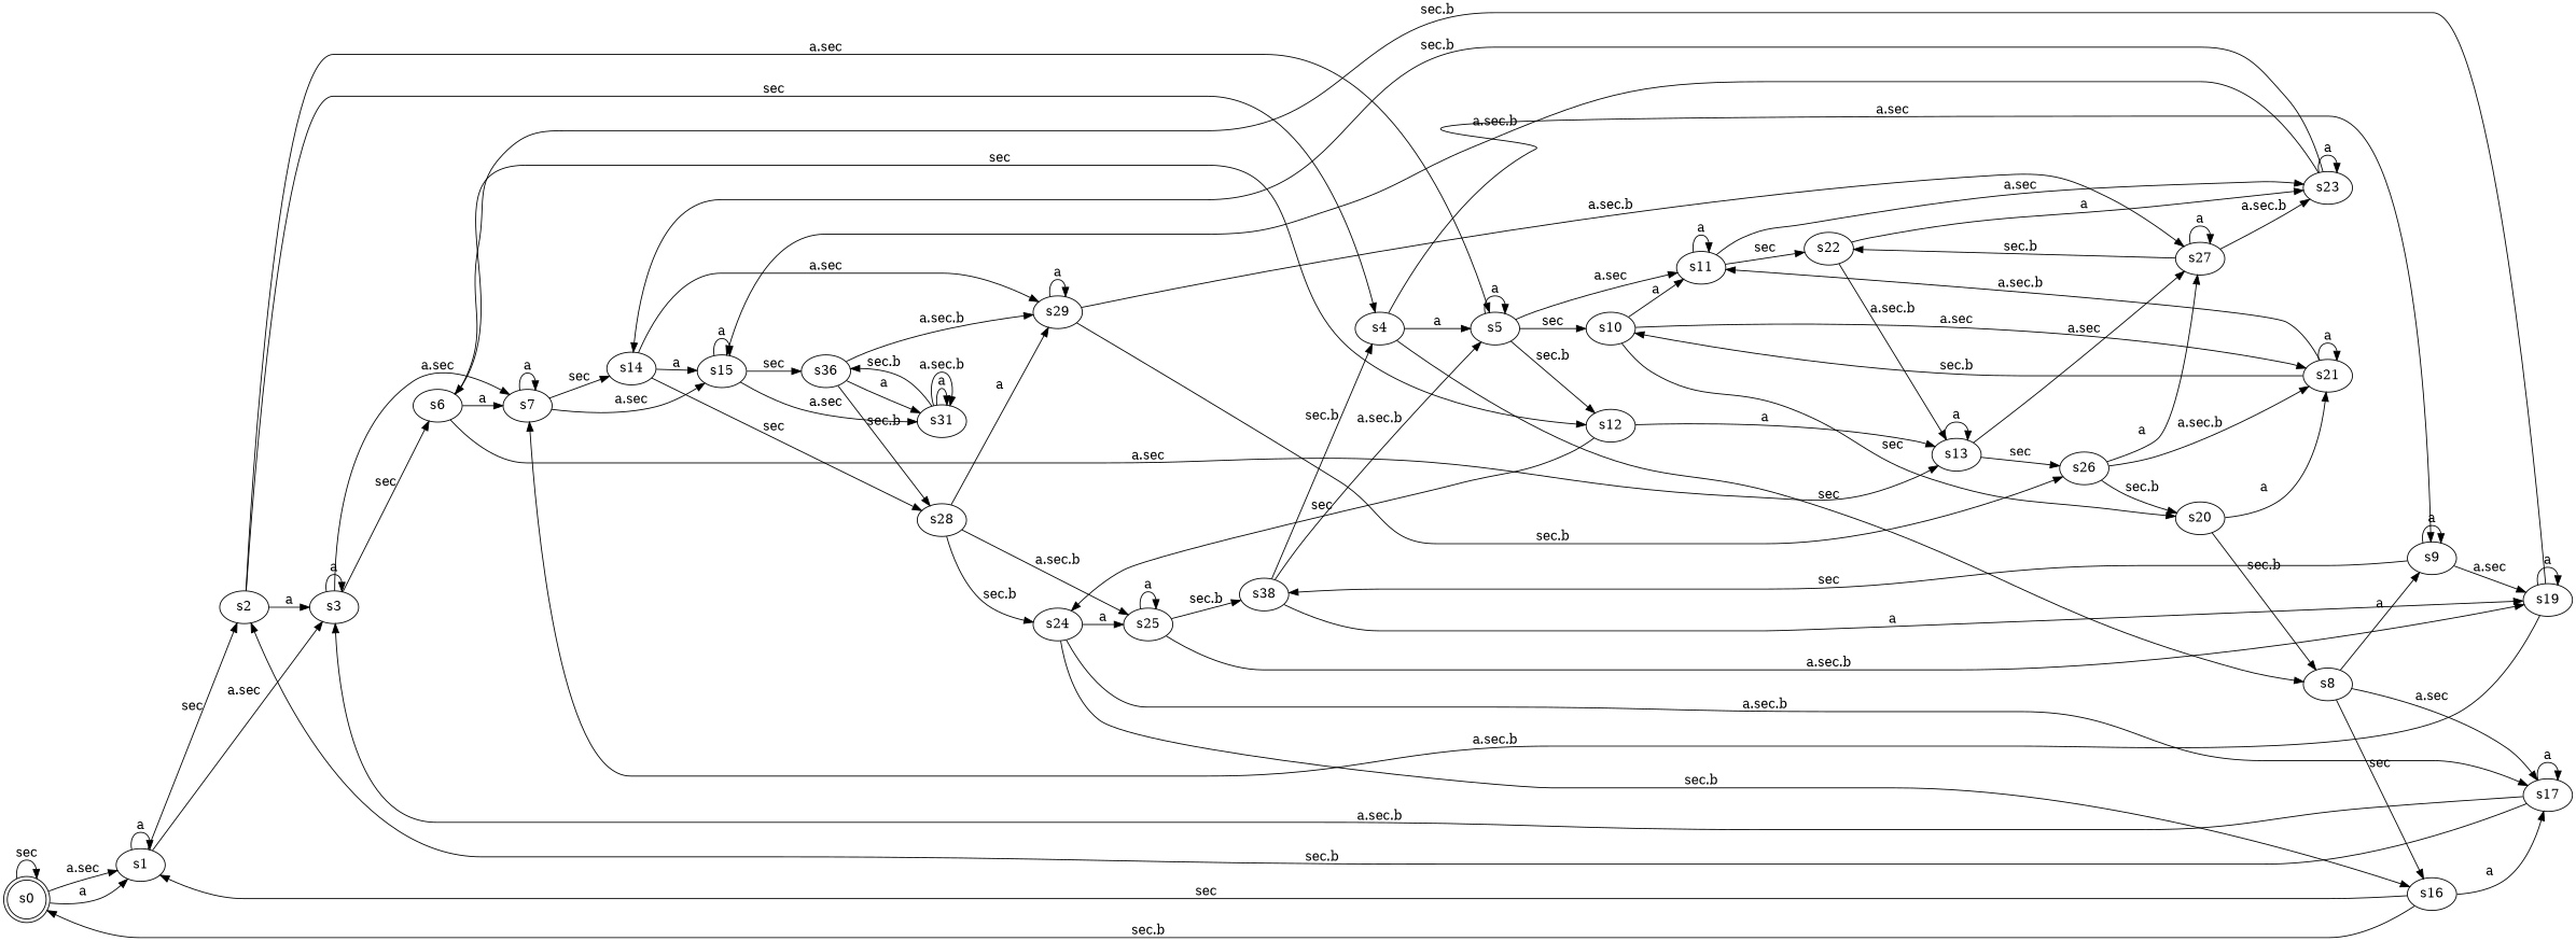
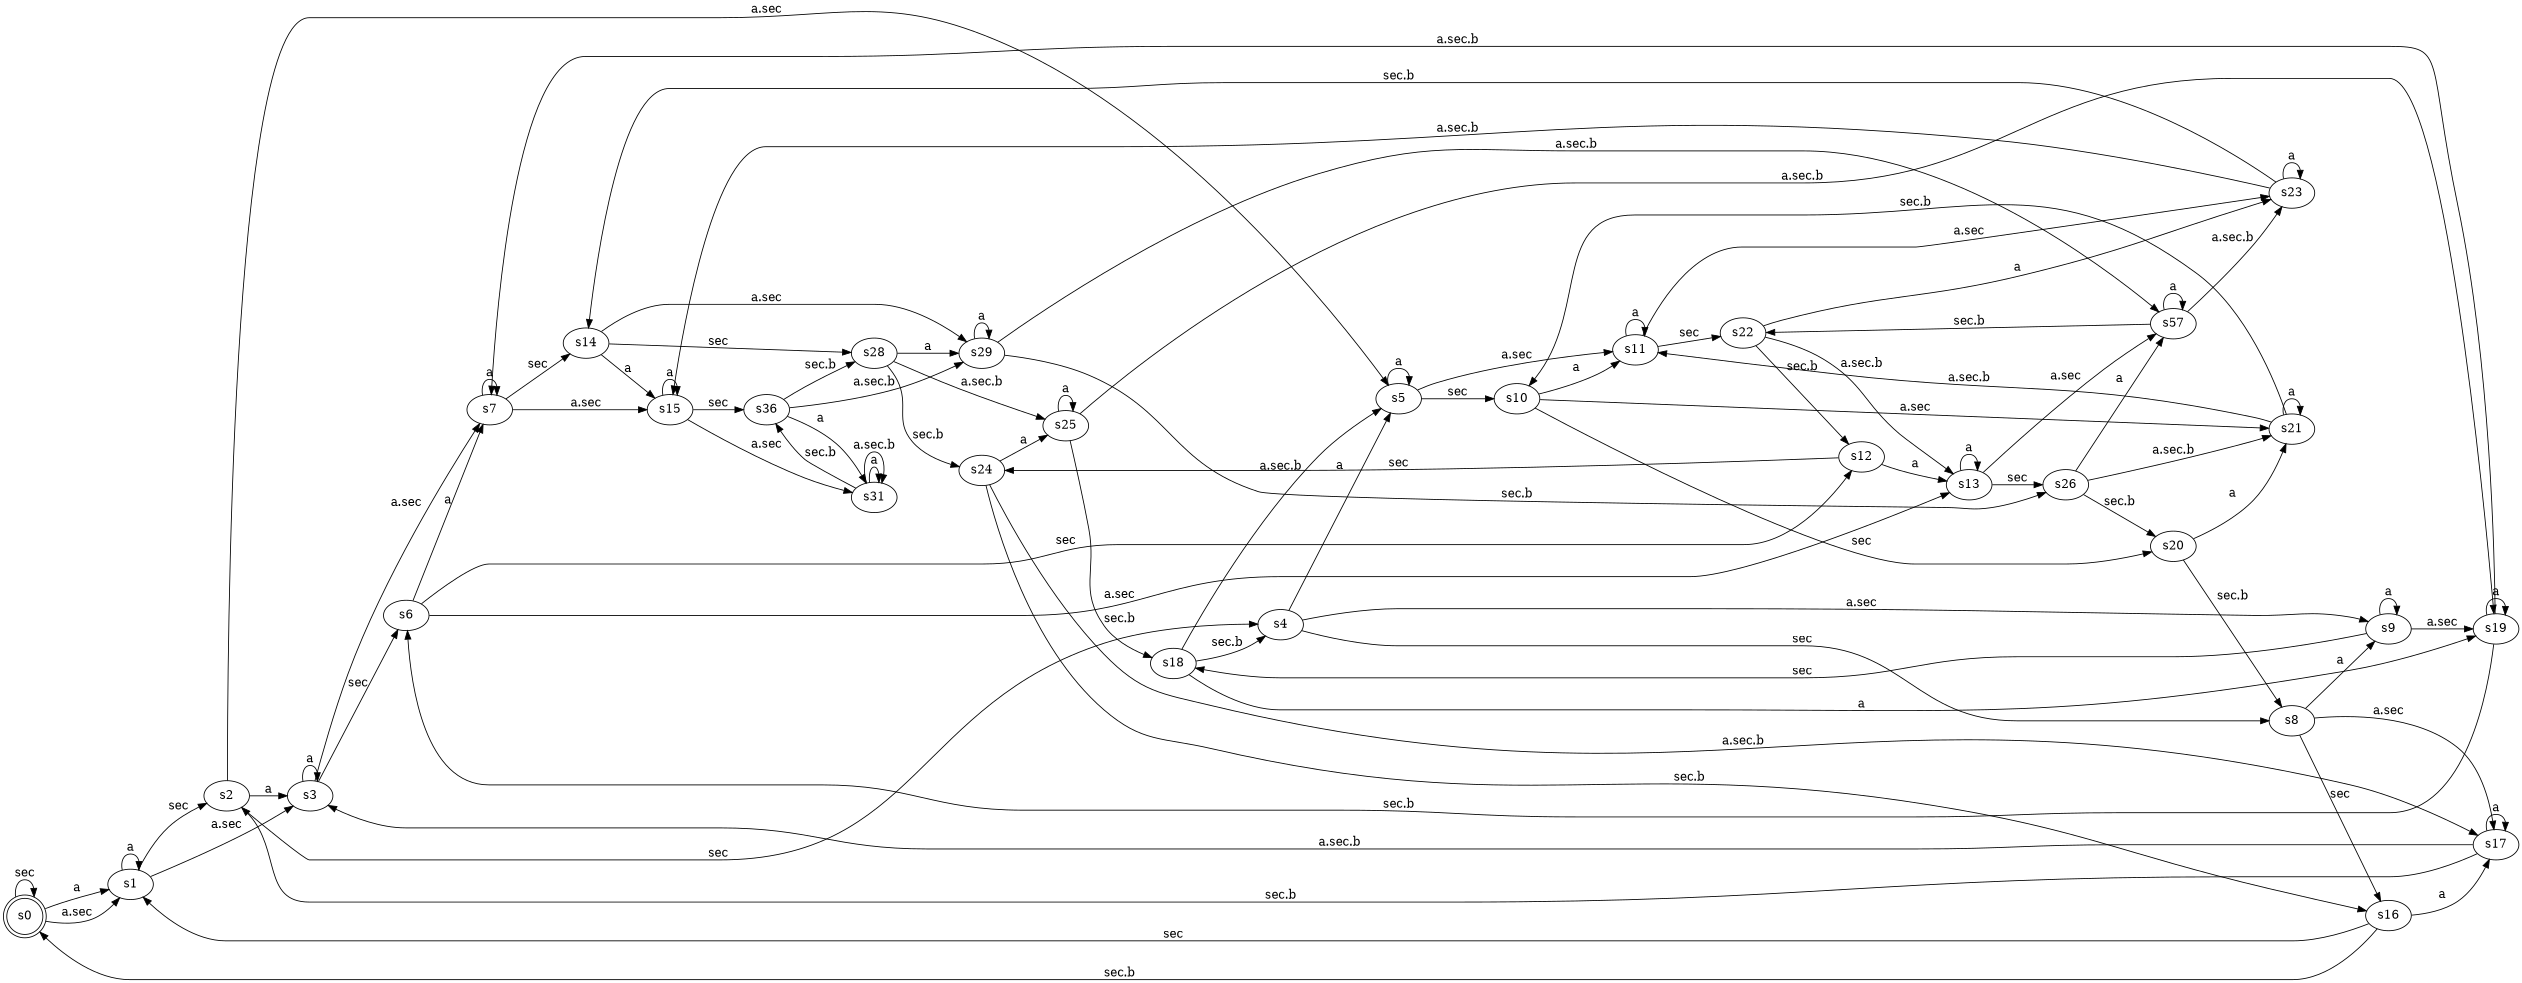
  digraph {
    rankdir=LR
    s0 [shape=doublecircle]
    s1
    s2
    s3
    s4
    s5
    s6
    s7
    s8
    s9
    s10
    s11
    s12
    s13
    s14
    s15
    s16
    s17
-   s18 [label=s38]
+   s18
    s19
    s20
    s21
    s22
    s23
    s24
    s26
-   s27
+   s27 [label=s57]
    s28
    s29
    n30 [label=s36]
    s31
    s25
    s0 -> s0 [label=sec]
    s0 -> s1 [label=a]
    s0 -> s1 [label="a.sec"]
    s1 -> s1 [label=a]
    s1 -> s2 [label=sec]
    s1 -> s3 [label="a.sec"]
    s2 -> s3 [label=a]
    s2 -> s4 [label=sec]
    s2 -> s5 [label="a.sec"]
    s3 -> s3 [label=a]
    s3 -> s6 [label=sec]
    s3 -> s7 [label="a.sec"]
    s4 -> s5 [label=a]
    s4 -> s8 [label=sec]
    s4 -> s9 [label="a.sec"]
    s5 -> s5 [label=a]
    s5 -> s10 [label=sec]
    s5 -> s11 [label="a.sec"]
    s6 -> s7 [label=a]
    s6 -> s12 [label=sec]
    s6 -> s13 [label="a.sec"]
    s7 -> s7 [label=a]
    s7 -> s14 [label=sec]
    s7 -> s15 [label="a.sec"]
    s8 -> s9 [label=a]
    s8 -> s16 [label=sec]
    s8 -> s17 [label="a.sec"]
    s9 -> s9 [label=a]
    s9 -> s18 [label=sec]
    s9 -> s19 [label="a.sec"]
    s10 -> s11 [label=a]
    s10 -> s20 [label=sec]
    s10 -> s21 [label="a.sec"]
    s11 -> s11 [label=a]
    s11 -> s22 [label=sec]
    s11 -> s23 [label="a.sec"]
    s12 -> s13 [label=a]
    s12 -> s24 [label=sec]
    s13 -> s13 [label=a]
    s13 -> s26 [label=sec]
    s13 -> s27 [label="a.sec"]
    s14 -> s15 [label=a]
    s14 -> s28 [label=sec]
    s14 -> s29 [label="a.sec"]
    s15 -> s15 [label=a]
    s15 -> n30 [label=sec]
    s15 -> s31 [label="a.sec"]
    s16 -> s0 [label="sec.b"]
    s16 -> s1 [label=sec]
    s16 -> s17 [label=a]
    s17 -> s2 [label="sec.b"]
    s17 -> s3 [label="a.sec.b"]
    s17 -> s17 [label=a]
    s18 -> s4 [label="sec.b"]
    s18 -> s5 [label="a.sec.b"]
    s18 -> s19 [label=a]
    s19 -> s6 [label="sec.b"]
    s19 -> s7 [label="a.sec.b"]
    s19 -> s19 [label=a]
    s20 -> s8 [label="sec.b"]
    s20 -> s21 [label=a]
    s21 -> s10 [label="sec.b"]
    s21 -> s11 [label="a.sec.b"]
    s21 -> s21 [label=a]
-   s5 -> s12 [label="sec.b"]
+   s22 -> s12 [label="sec.b"]
    s22 -> s13 [label="a.sec.b"]
    s22 -> s23 [label=a]
    s23 -> s14 [label="sec.b"]
    s23 -> s15 [label="a.sec.b"]
    s23 -> s23 [label=a]
    s24 -> s16 [label="sec.b"]
    s24 -> s17 [label="a.sec.b"]
    s24 -> s25 [label=a]
    s26 -> s20 [label="sec.b"]
    s26 -> s21 [label="a.sec.b"]
    s26 -> s27 [label=a]
    s27 -> s22 [label="sec.b"]
    s27 -> s23 [label="a.sec.b"]
    s27 -> s27 [label=a]
    s28 -> s24 [label="sec.b"]
    s28 -> s29 [label=a]
    s28 -> s25 [label="a.sec.b"]
    s29 -> s26 [label="sec.b"]
    s29 -> s27 [label="a.sec.b"]
    s29 -> s29 [label=a]
    n30 -> s28 [label="sec.b"]
    n30 -> s29 [label="a.sec.b"]
    n30 -> s31 [label=a]
    s31 -> n30 [label="sec.b"]
    s31 -> s31 [label=a]
    s31 -> s31 [label="a.sec.b"]
    s25 -> s18 [label="sec.b"]
    s25 -> s19 [label="a.sec.b"]
    s25 -> s25 [label=a]
  }
